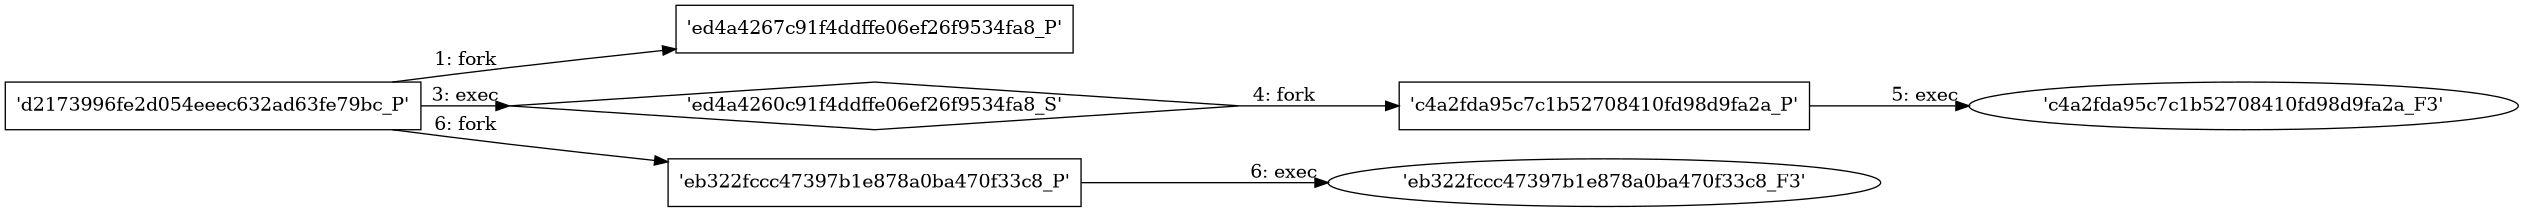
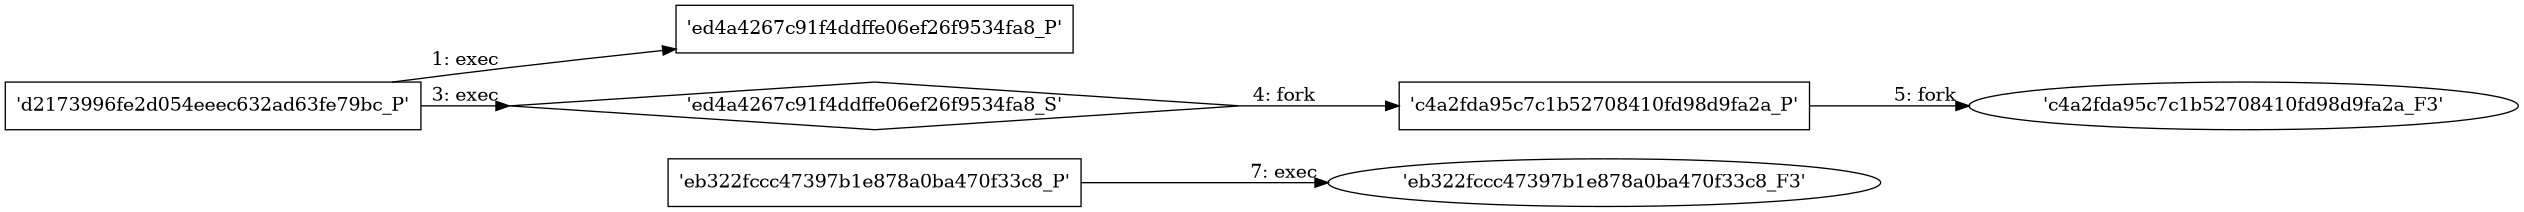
  digraph {
    engine=neato
    fixedsize=false
    fontsize=10
    nodesep=0.3
    rankdir=LR
    ranksep=0
    splines=true
    node [node_type=Process shape=box]
    "'d2173996fe2d054eeec632ad63fe79bc_P'"
    "'ed4a4267c91f4ddffe06ef26f9534fa8_P'"
-   "'ed4a4267c91f4ddffe06ef26f9534fa8_S'" [node_type=Socket shape=diamond label="'ed4a4260c91f4ddffe06ef26f9534fa8_S'"]
+   "'ed4a4267c91f4ddffe06ef26f9534fa8_S'" [node_type=Socket shape=diamond]
    "'eb322fccc47397b1e878a0ba470f33c8_P'"
    "'c4a2fda95c7c1b52708410fd98d9fa2a_P'"
    "'c4a2fda95c7c1b52708410fd98d9fa2a_F3'" [node_type=File shape=ellipse]
    "'eb322fccc47397b1e878a0ba470f33c8_F3'" [node_type=File shape=ellipse]
-   "'d2173996fe2d054eeec632ad63fe79bc_P'" -> "'ed4a4267c91f4ddffe06ef26f9534fa8_P'" [label="1: fork"]
+   "'d2173996fe2d054eeec632ad63fe79bc_P'" -> "'ed4a4267c91f4ddffe06ef26f9534fa8_P'" [label="1: exec"]
    "'d2173996fe2d054eeec632ad63fe79bc_P'" -> "'ed4a4267c91f4ddffe06ef26f9534fa8_S'" [label="3: exec"]
-   "'d2173996fe2d054eeec632ad63fe79bc_P'" -> "'eb322fccc47397b1e878a0ba470f33c8_P'" [label="6: fork"]
    "'ed4a4267c91f4ddffe06ef26f9534fa8_S'" -> "'c4a2fda95c7c1b52708410fd98d9fa2a_P'" [label="4: fork"]
-   "'eb322fccc47397b1e878a0ba470f33c8_P'" -> "'eb322fccc47397b1e878a0ba470f33c8_F3'" [label="6: exec"]
-   "'c4a2fda95c7c1b52708410fd98d9fa2a_P'" -> "'c4a2fda95c7c1b52708410fd98d9fa2a_F3'" [label="5: exec"]
+   "'eb322fccc47397b1e878a0ba470f33c8_P'" -> "'eb322fccc47397b1e878a0ba470f33c8_F3'" [label="7: exec"]
+   "'c4a2fda95c7c1b52708410fd98d9fa2a_P'" -> "'c4a2fda95c7c1b52708410fd98d9fa2a_F3'" [label="5: fork"]
  }
